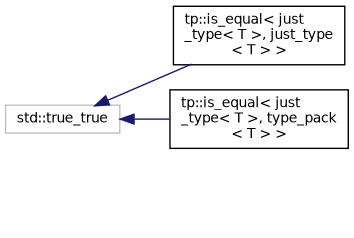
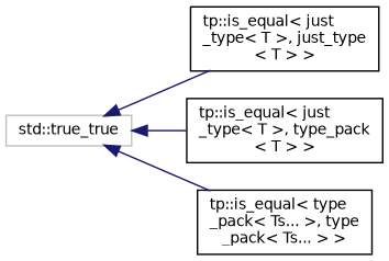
  digraph {
    rankdir=LR
    node [color=black fillcolor=white fontname=Helvetica fontsize=10 shape=record style=filled]
    edge [color=midnightblue dir=back fontname=Helvetica fontsize=10 labelfontname=Helvetica labelfontsize=10 style=solid]
    n1 [color=grey75 height=0.2 label="std::true_true" width=0.4]
    n2 [height=0.2 label="tp::is_equal\< just\l_type\< T \>, just_type\l\< T \> \>" width=0.4]
    n3 [height=0.2 label="tp::is_equal\< just\l_type\< T \>, type_pack\l\< T \> \>" width=0.4]
+   n4 [height=0.2 label="tp::is_equal\< type\l_pack\< Ts... \>, type\l_pack\< Ts... \> \>" width=0.4]
    n1 -> n2
    n1 -> n3
+   n1 -> n4
  }
